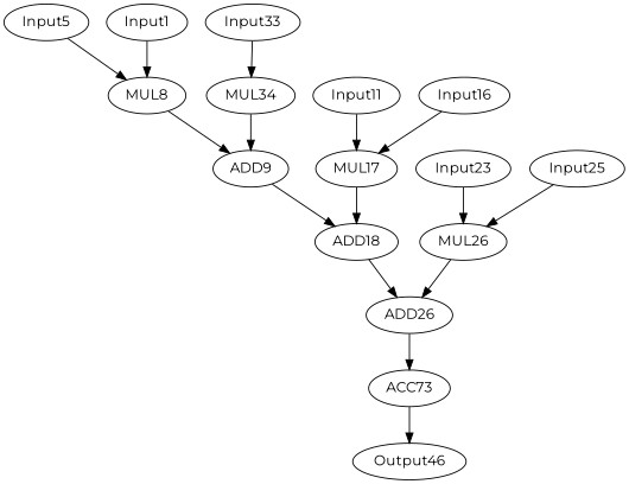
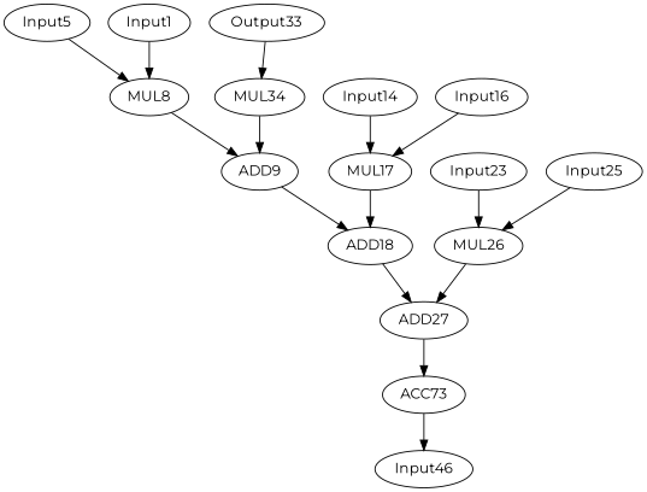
  digraph {
    fontname=Montserrat
    node [fontname=Montserrat opcode=input]
    edge [fontname=Montserrat operand=0]
    Input5 [offset="0, 28" pattern="-16, 2, 20, 1017" ref_name=input]
    MUL8 [opcode=mul]
    ADD9 [opcode=add]
    n4 [label=Input1 offset="0, 0" pattern="16, 2, -16, 1017" ref_name=coefficients]
    ADD18 [opcode=add]
-   ADD27 [opcode=add label=ADD26]
-   Input14 [offset="0, 24" pattern="-16, 2, 20, 1017" ref_name=input label=Input11]
+   ADD27 [opcode=add]
+   Input14 [offset="0, 24" pattern="-16, 2, 20, 1017" ref_name=input]
    MUL17 [opcode=mul]
    Input16 [offset="0, 4" pattern="16, 2, -16, 1017" ref_name=coefficients]
    ACC73 [acc_first=1 acc_params="0, 2, 1, 1017" opcode=acc]
    Input23 [offset="0, 20" pattern="-16, 2, 20, 1017" ref_name=input]
    MUL26 [opcode=mul]
    Input25 [offset="0, 8" pattern="16, 2, -16, 1017" ref_name=coefficients]
-   Output46 [offset="16, 12" opcode=output pattern="0, 2, 4, 1017" ref_name=output]
+   Output46 [offset="16, 12" opcode=output pattern="0, 2, 4, 1017" ref_name=output label=Input46]
    MUL34 [opcode=mul]
-   Input33 [offset="0, 12" pattern="16, 2, -16, 1017" ref_name=coefficients]
+   Input33 [offset="0, 12" pattern="16, 2, -16, 1017" ref_name=coefficients label=Output33]
    Input5 -> MUL8 [operand=1]
    MUL8 -> ADD9
    ADD9 -> ADD18 [operand=1]
    n4 -> MUL8
    ADD18 -> ADD27 [operand=1]
    ADD27 -> ACC73
    Input14 -> MUL17 [operand=1]
    MUL17 -> ADD18
    Input16 -> MUL17
    ACC73 -> Output46
    Input23 -> MUL26 [operand=1]
    MUL26 -> ADD27
    Input25 -> MUL26
    MUL34 -> ADD9 [operand=1]
    Input33 -> MUL34
  }
